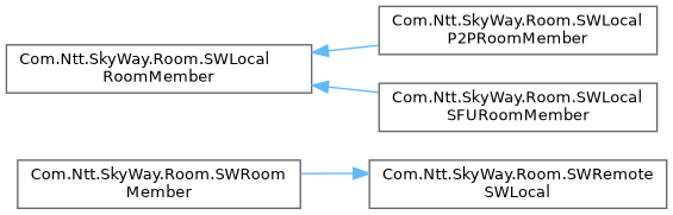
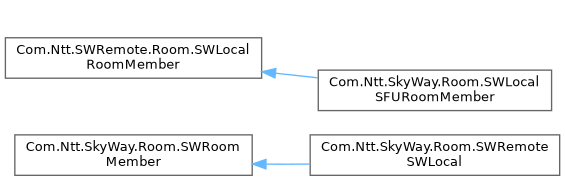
  digraph {
    rankdir=LR
    node [color=grey40 fillcolor=white fontname=Helvetica fontsize=10 shape=box style=filled]
    edge [color=steelblue1 dir=back fontname=Helvetica fontsize=10 labelfontname=Helvetica labelfontsize=10 style=solid]
    n1 [height=0.2 label="Com.Ntt.SkyWay.Room.SWRoom\lMember" width=0.4]
    n2 [height=0.2 label="Com.Ntt.SkyWay.Room.SWRemote\lSWLocal" width=0.4]
-   n3 [height=0.2 label="Com.Ntt.SkyWay.Room.SWLocal\lRoomMember" width=0.4]
-   n4 [height=0.2 label="Com.Ntt.SkyWay.Room.SWLocal\lP2PRoomMember" width=0.4]
+   n3 [height=0.2 label="Com.Ntt.SWRemote.Room.SWLocal\lRoomMember" width=0.4]
    n5 [height=0.2 label="Com.Ntt.SkyWay.Room.SWLocal\lSFURoomMember" width=0.4]
-   n2 -> n1
-   n3 -> n4
+   n1 -> n2
    n3 -> n5
  }
